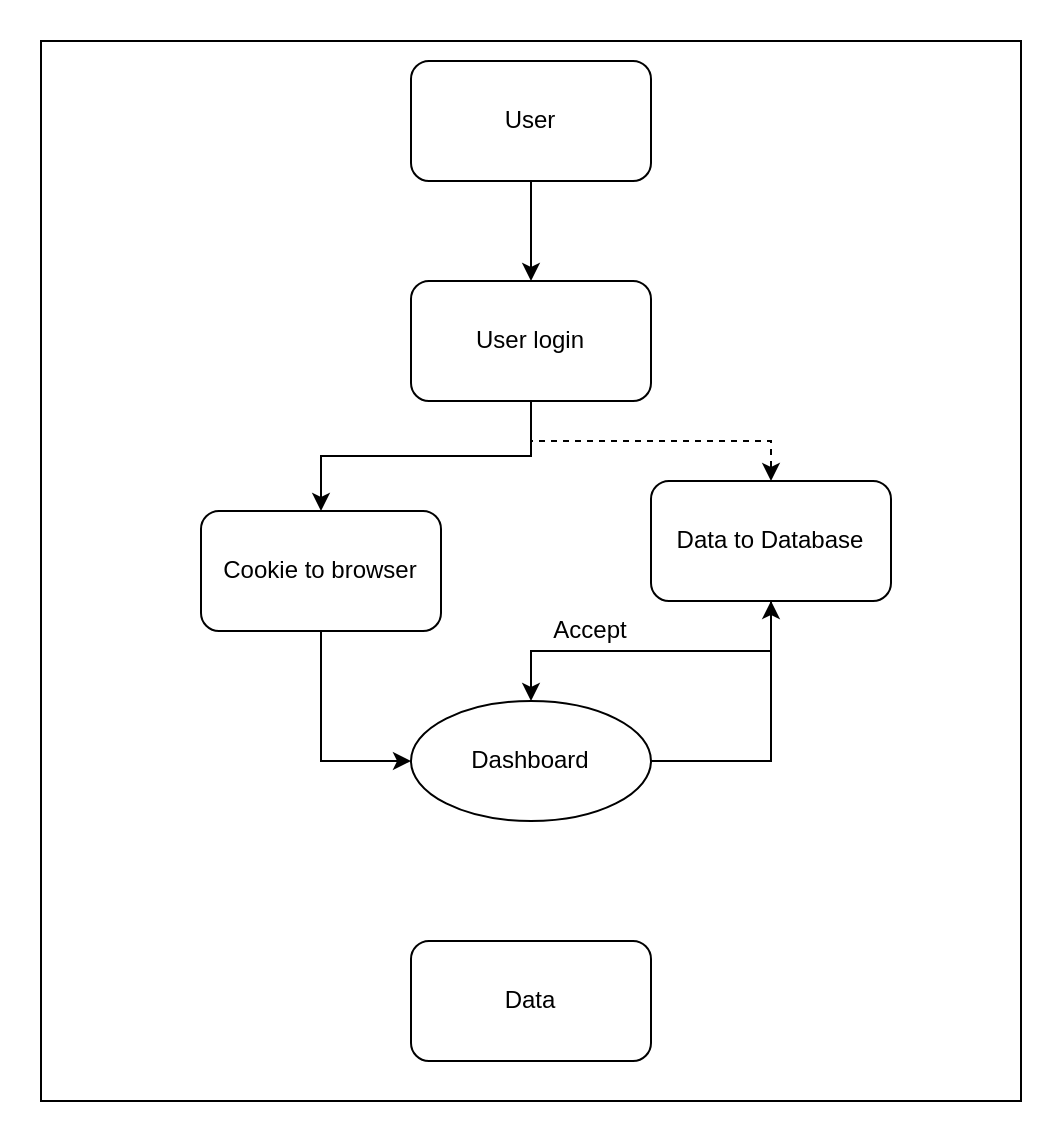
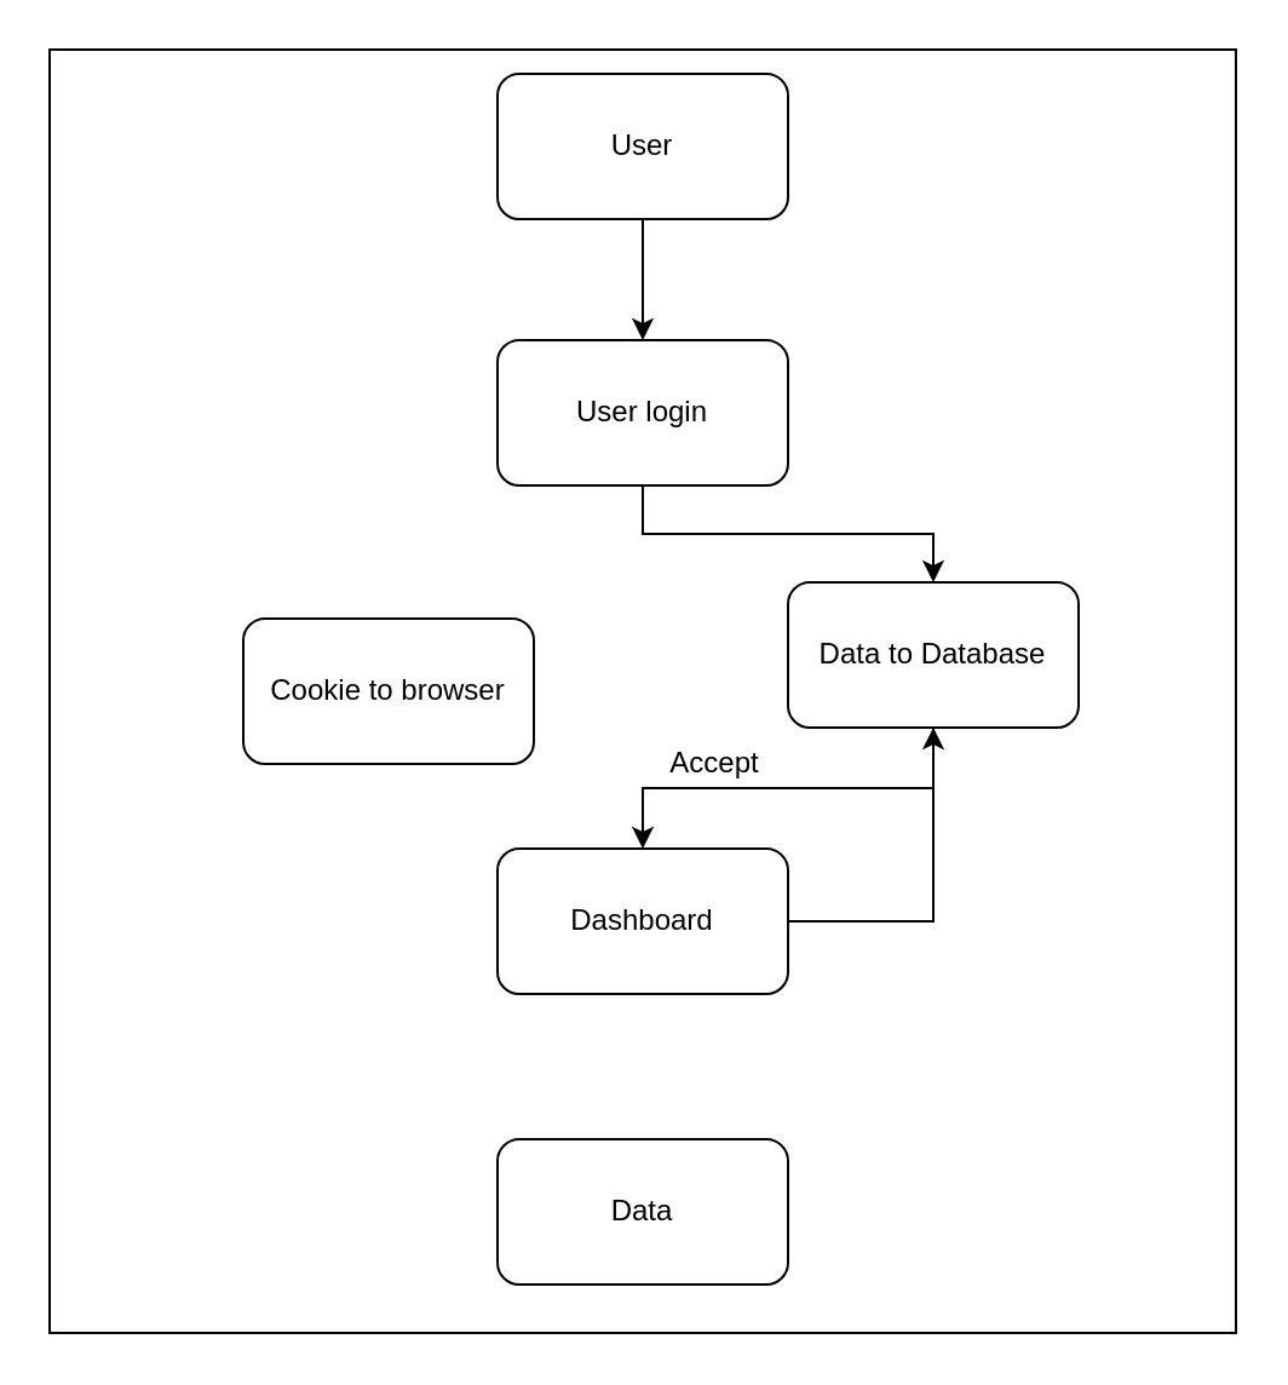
  <mxCell id="0" />
  <mxCell id="1" parent="0" />
  <mxCell id="2" value="" style="rounded=0;whiteSpace=wrap;html=1;" vertex="1" parent="1"><mxGeometry x="20" y="20" width="490" height="530" as="geometry" /></mxCell>
  <mxCell id="3" style="edgeStyle=orthogonalEdgeStyle;rounded=0;orthogonalLoop=1;jettySize=auto;html=1;entryX=0.5;entryY=0;entryDx=0;entryDy=0;exitX=0.5;exitY=1;exitDx=0;exitDy=0;" edge="1" parent="1" source="4" target="11"><mxGeometry relative="1" as="geometry" /></mxCell>
  <mxCell id="4" value="User" style="rounded=1;whiteSpace=wrap;html=1;" vertex="1" parent="1"><mxGeometry x="205" y="30" width="120" height="60" as="geometry" /></mxCell>
- <mxCell id="5" style="edgeStyle=orthogonalEdgeStyle;rounded=0;orthogonalLoop=1;jettySize=auto;html=1;entryX=0;entryY=0.5;entryDx=0;entryDy=0;" edge="1" parent="1" source="6" target="13"><mxGeometry relative="1" as="geometry" /></mxCell>
  <mxCell id="6" value="Cookie to browser" style="rounded=1;whiteSpace=wrap;html=1;" vertex="1" parent="1"><mxGeometry x="100" y="255" width="120" height="60" as="geometry" /></mxCell>
  <mxCell id="7" style="edgeStyle=orthogonalEdgeStyle;rounded=0;orthogonalLoop=1;jettySize=auto;html=1;entryX=0.5;entryY=0;entryDx=0;entryDy=0;" edge="1" parent="1" source="8" target="13"><mxGeometry relative="1" as="geometry" /></mxCell>
  <mxCell id="8" value="Data to Database" style="rounded=1;whiteSpace=wrap;html=1;" vertex="1" parent="1"><mxGeometry x="325" y="240" width="120" height="60" as="geometry" /></mxCell>
- <mxCell id="9" style="edgeStyle=orthogonalEdgeStyle;rounded=0;orthogonalLoop=1;jettySize=auto;html=1;dashed=1;" edge="1" parent="1" source="11" target="8"><mxGeometry relative="1" as="geometry" /></mxCell>
- <mxCell id="10" style="edgeStyle=orthogonalEdgeStyle;rounded=0;orthogonalLoop=1;jettySize=auto;html=1;" edge="1" parent="1" source="11" target="6"><mxGeometry relative="1" as="geometry" /></mxCell>
+ <mxCell id="9" style="edgeStyle=orthogonalEdgeStyle;rounded=0;orthogonalLoop=1;jettySize=auto;html=1;" edge="1" parent="1" source="11" target="8"><mxGeometry relative="1" as="geometry" /></mxCell>
  <mxCell id="11" value="User login" style="rounded=1;whiteSpace=wrap;html=1;" vertex="1" parent="1"><mxGeometry x="205" y="140" width="120" height="60" as="geometry" /></mxCell>
  <mxCell id="12" style="edgeStyle=orthogonalEdgeStyle;rounded=0;orthogonalLoop=1;jettySize=auto;html=1;entryX=0.5;entryY=1;entryDx=0;entryDy=0;exitX=1;exitY=0.5;exitDx=0;exitDy=0;" edge="1" parent="1" source="13" target="8"><mxGeometry relative="1" as="geometry" /></mxCell>
- <mxCell id="13" value="Dashboard" style="ellipse;whiteSpace=wrap;html=1;" vertex="1" parent="1"><mxGeometry x="205" y="350" width="120" height="60" as="geometry" /></mxCell>
+ <mxCell id="13" value="Dashboard" style="rounded=1;whiteSpace=wrap;html=1;" vertex="1" parent="1"><mxGeometry x="205" y="350" width="120" height="60" as="geometry" /></mxCell>
  <mxCell id="14" value="Data" style="rounded=1;whiteSpace=wrap;html=1;" vertex="1" parent="1"><mxGeometry x="205" y="470" width="120" height="60" as="geometry" /></mxCell>
  <mxCell id="15" value="Accept" style="text;html=1;strokeColor=none;fillColor=none;align=center;verticalAlign=middle;whiteSpace=wrap;rounded=0;" vertex="1" parent="1"><mxGeometry x="265" y="300" width="60" height="30" as="geometry" /></mxCell>
